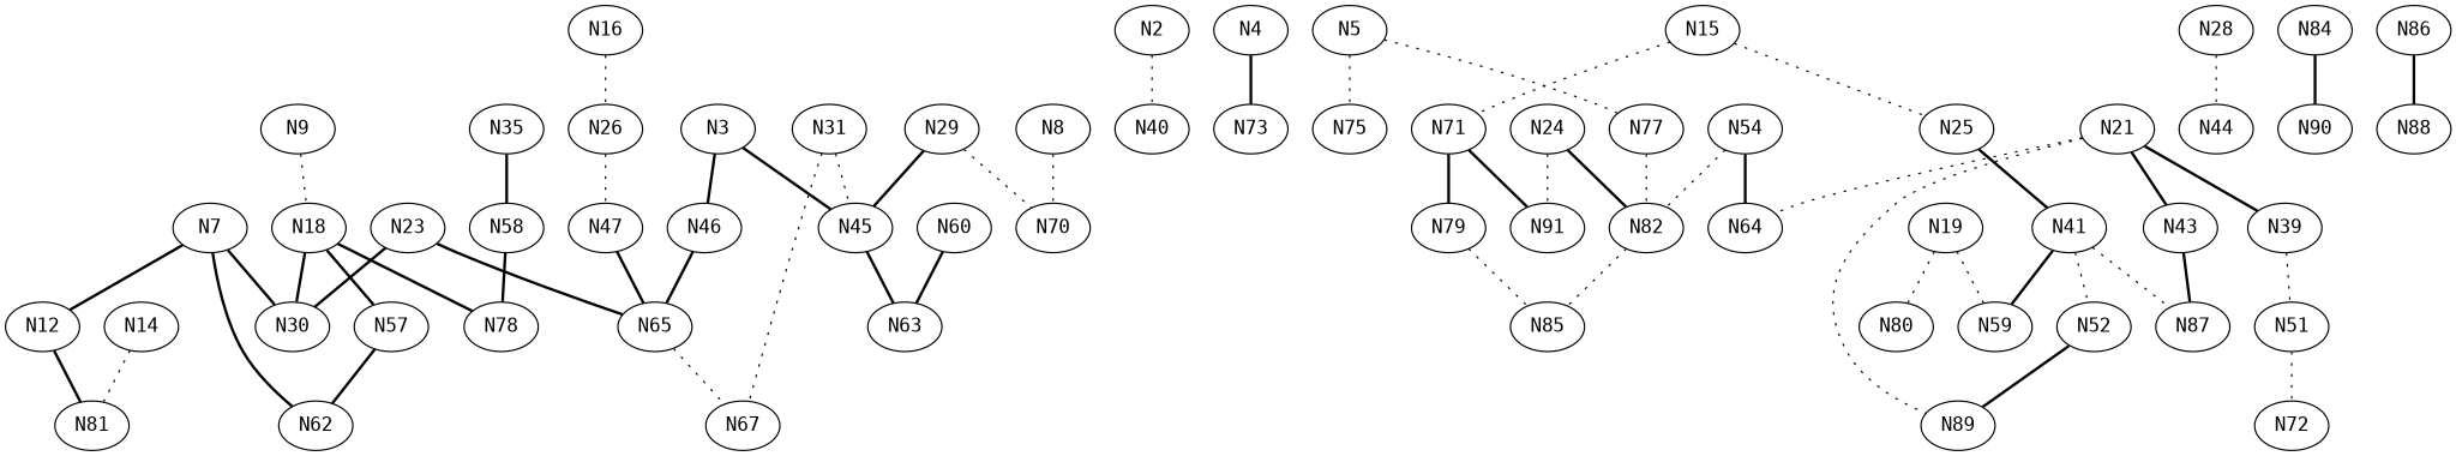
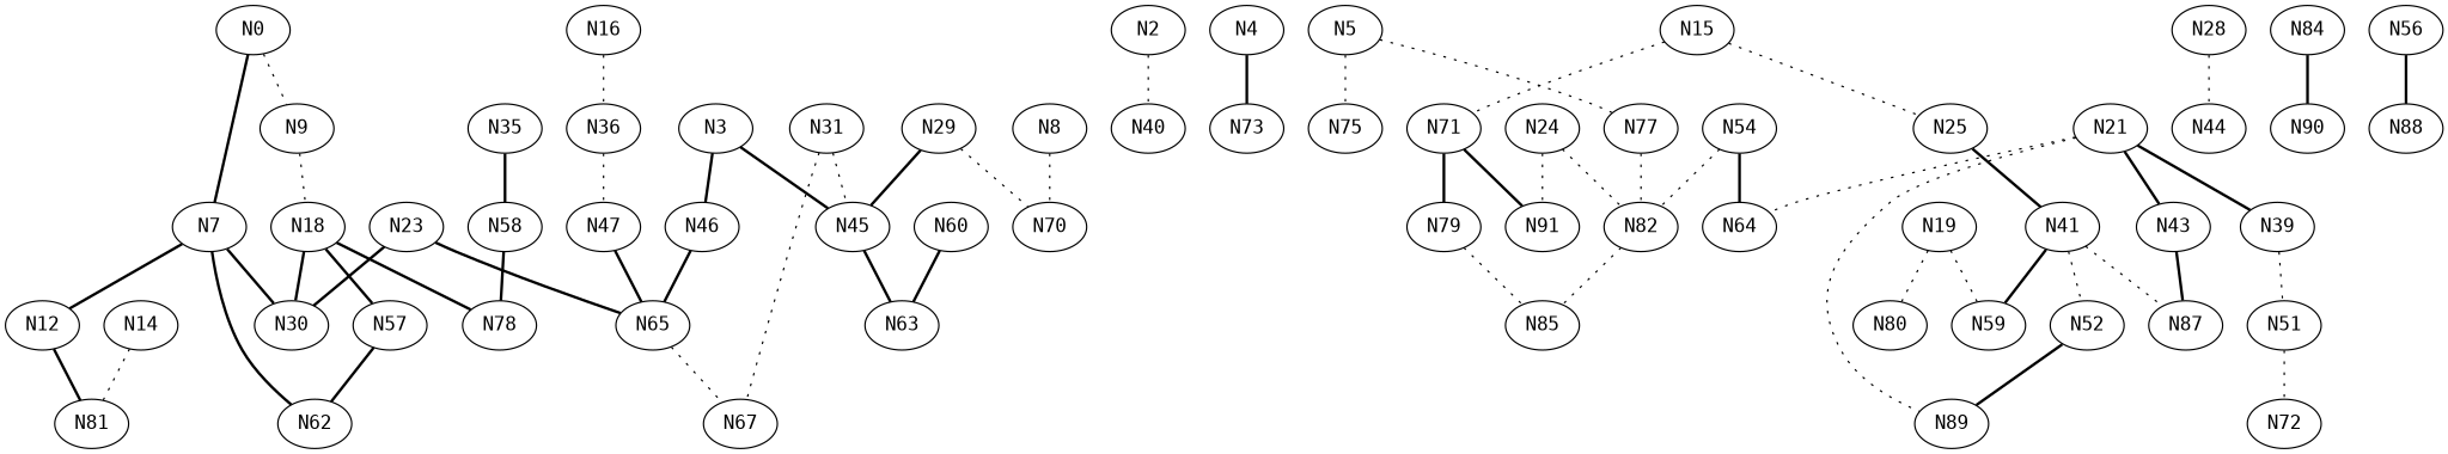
  graph {
    fontname="DejaVu Sans Mono"
    splines=true
    node [fontname="DejaVu Sans Mono"]
    edge [fontname="DejaVu Sans Mono" style=bold]
+   N0
    N7
    N9
    N12
    N30
    N62
    N18
    N81
    N57
    N78
    N2
    N40
    N3
    N45
    N46
    N63
    N65
    N67
    N4
    N73
    N5
    N75
    N77
    N82
    N85
    N8
    N70
    N60
    N28
    N44
    N71
    N91
    N79
    N14
    N15
    N25
    N41
    N59
    N87
    N52
    N16
-   N36 [label=N26]
+   N36
    N47
    N19
    N80
    N21
    N39
    N43
    N64
    N89
    N51
    N72
    N23
    N24
    N29
    N31
    N35
    N58
    N54
    N84
    N90
-   N86
+   N86 [label=N56]
    N88
+   N0 -- N7
+   N0 -- N9 [style=dotted]
    N7 -- N12
    N7 -- N30
    N7 -- N62
    N9 -- N18 [style=dotted]
    N12 -- N81
    N18 -- N30
    N18 -- N57
    N18 -- N78
    N57 -- N62
    N2 -- N40 [style=dotted]
    N3 -- N45
    N3 -- N46
    N45 -- N63
    N46 -- N65
    N65 -- N67 [style=dotted]
    N4 -- N73
    N5 -- N75 [style=dotted]
    N5 -- N77 [style=dotted]
    N77 -- N82 [style=dotted]
    N82 -- N85 [style=dotted]
    N8 -- N70 [style=dotted]
    N60 -- N63
    N28 -- N44 [style=dotted]
    N71 -- N91
    N71 -- N79
    N79 -- N85 [style=dotted]
    N14 -- N81 [style=dotted]
    N15 -- N71 [style=dotted]
    N15 -- N25 [style=dotted]
    N25 -- N41
    N41 -- N59
    N41 -- N87 [style=dotted]
    N41 -- N52 [style=dotted]
    N52 -- N89
    N16 -- N36 [style=dotted]
    N36 -- N47 [style=dotted]
    N47 -- N65
    N19 -- N59 [style=dotted]
    N19 -- N80 [style=dotted]
    N21 -- N39
    N21 -- N43
    N21 -- N64 [style=dotted]
    N21 -- N89 [style=dotted]
    N39 -- N51 [style=dotted]
    N43 -- N87
    N51 -- N72 [style=dotted]
    N23 -- N30
    N23 -- N65
-   N24 -- N82
+   N24 -- N82 [style=dotted]
    N24 -- N91 [style=dotted]
    N29 -- N45
    N29 -- N70 [style=dotted]
    N31 -- N45 [style=dotted]
    N31 -- N67 [style=dotted]
    N35 -- N58
    N58 -- N78
    N54 -- N82 [style=dotted]
    N54 -- N64
    N84 -- N90
    N86 -- N88
  }
